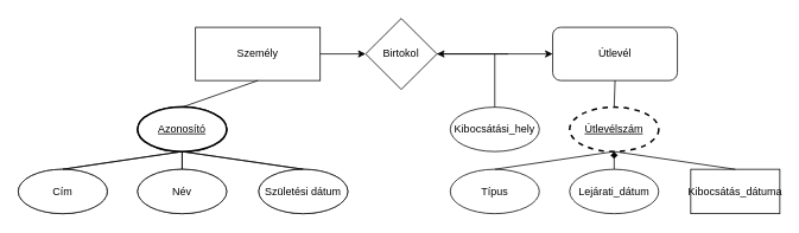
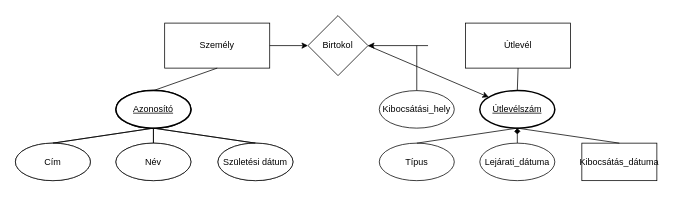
  <mxCell id="0" />
  <mxCell id="1" parent="0" />
  <mxCell id="2" value="Személy" style="html=1;dashed=0;whiteSpace=wrap;" vertex="1" parent="1"><mxGeometry x="219" y="30" width="140" height="60" as="geometry" /></mxCell>
  <mxCell id="3" value="Cím" style="ellipse;whiteSpace=wrap;html=1;" vertex="1" parent="1"><mxGeometry x="20" y="190" width="100" height="50" as="geometry" /></mxCell>
  <mxCell id="4" value="Születési dátum" style="ellipse;whiteSpace=wrap;html=1;" vertex="1" parent="1"><mxGeometry x="290" y="190" width="100" height="50" as="geometry" /></mxCell>
  <mxCell id="5" value="Név" style="ellipse;whiteSpace=wrap;html=1;" vertex="1" parent="1"><mxGeometry x="154" y="190" width="100" height="50" as="geometry" /></mxCell>
  <mxCell id="6" value="&lt;u&gt;Azonosító&lt;/u&gt;" style="ellipse;whiteSpace=wrap;html=1;strokeWidth=2;" vertex="1" parent="1"><mxGeometry x="154" y="120" width="100" height="50" as="geometry" /></mxCell>
  <mxCell id="7" value="" style="endArrow=none;html=1;rounded=0;entryX=0.5;entryY=1;entryDx=0;entryDy=0;" edge="1" parent="1" target="6"><mxGeometry width="50" height="50" relative="1" as="geometry"><mxPoint x="70" y="190" as="sourcePoint" /><mxPoint x="120" y="140" as="targetPoint" /></mxGeometry></mxCell>
  <mxCell id="8" value="" style="endArrow=none;html=1;rounded=0;entryX=0.5;entryY=1;entryDx=0;entryDy=0;exitX=0.5;exitY=0;exitDx=0;exitDy=0;" edge="1" parent="1" source="5" target="6"><mxGeometry width="50" height="50" relative="1" as="geometry"><mxPoint x="80" y="200" as="sourcePoint" /><mxPoint x="214" y="180" as="targetPoint" /></mxGeometry></mxCell>
  <mxCell id="9" value="" style="endArrow=none;html=1;rounded=0;entryX=0.5;entryY=1;entryDx=0;entryDy=0;exitX=0.5;exitY=0;exitDx=0;exitDy=0;" edge="1" parent="1" source="4" target="6"><mxGeometry width="50" height="50" relative="1" as="geometry"><mxPoint x="214" y="200" as="sourcePoint" /><mxPoint x="214" y="180" as="targetPoint" /></mxGeometry></mxCell>
  <mxCell id="10" value="" style="endArrow=none;html=1;rounded=0;exitX=0.5;exitY=0;exitDx=0;exitDy=0;entryX=0.5;entryY=1;entryDx=0;entryDy=0;" edge="1" parent="1" source="6" target="2"><mxGeometry width="50" height="50" relative="1" as="geometry"><mxPoint x="250" y="120" as="sourcePoint" /><mxPoint x="300" y="70" as="targetPoint" /></mxGeometry></mxCell>
- <mxCell id="11" value="Útlevél" style="html=1;dashed=0;whiteSpace=wrap;rounded=1;" vertex="1" parent="1"><mxGeometry x="620" y="30" width="140" height="60" as="geometry" /></mxCell>
+ <mxCell id="11" value="Útlevél" style="html=1;dashed=0;whiteSpace=wrap;" vertex="1" parent="1"><mxGeometry x="620" y="30" width="140" height="60" as="geometry" /></mxCell>
  <mxCell id="12" value="Cím" style="ellipse;whiteSpace=wrap;html=1;" vertex="1" parent="1"><mxGeometry x="20" y="190" width="100" height="50" as="geometry" /></mxCell>
  <mxCell id="13" value="Születési dátum" style="ellipse;whiteSpace=wrap;html=1;" vertex="1" parent="1"><mxGeometry x="290" y="190" width="100" height="50" as="geometry" /></mxCell>
  <mxCell id="14" value="Név" style="ellipse;whiteSpace=wrap;html=1;" vertex="1" parent="1"><mxGeometry x="154" y="190" width="100" height="50" as="geometry" /></mxCell>
  <mxCell id="15" value="&lt;u&gt;Azonosító&lt;/u&gt;" style="ellipse;whiteSpace=wrap;html=1;strokeWidth=2;" vertex="1" parent="1"><mxGeometry x="154" y="120" width="100" height="50" as="geometry" /></mxCell>
  <mxCell id="16" value="" style="endArrow=none;html=1;rounded=0;entryX=0.5;entryY=1;entryDx=0;entryDy=0;" edge="1" parent="1" target="15"><mxGeometry width="50" height="50" relative="1" as="geometry"><mxPoint x="70" y="190" as="sourcePoint" /><mxPoint x="120" y="140" as="targetPoint" /></mxGeometry></mxCell>
  <mxCell id="17" value="" style="endArrow=none;html=1;rounded=0;entryX=0.5;entryY=1;entryDx=0;entryDy=0;exitX=0.5;exitY=0;exitDx=0;exitDy=0;" edge="1" parent="1" source="14" target="15"><mxGeometry width="50" height="50" relative="1" as="geometry"><mxPoint x="80" y="200" as="sourcePoint" /><mxPoint x="214" y="180" as="targetPoint" /></mxGeometry></mxCell>
  <mxCell id="18" value="" style="endArrow=none;html=1;rounded=0;entryX=0.5;entryY=1;entryDx=0;entryDy=0;exitX=0.5;exitY=0;exitDx=0;exitDy=0;" edge="1" parent="1" source="13" target="15"><mxGeometry width="50" height="50" relative="1" as="geometry"><mxPoint x="214" y="200" as="sourcePoint" /><mxPoint x="214" y="180" as="targetPoint" /></mxGeometry></mxCell>
  <mxCell id="19" value="Típus" style="ellipse;whiteSpace=wrap;html=1;" vertex="1" parent="1"><mxGeometry x="505" y="190" width="100" height="50" as="geometry" /></mxCell>
  <mxCell id="20" value="Kibocsátás_dátuma" style="whiteSpace=wrap;html=1;rounded=0;" vertex="1" parent="1"><mxGeometry x="775" y="190" width="100" height="50" as="geometry" /></mxCell>
- <mxCell id="21" value="Lejárati_dátum" style="ellipse;whiteSpace=wrap;html=1;" vertex="1" parent="1"><mxGeometry x="639" y="190" width="100" height="50" as="geometry" /></mxCell>
- <mxCell id="22" value="&lt;u&gt;Útlevélszám&lt;/u&gt;" style="ellipse;whiteSpace=wrap;html=1;strokeWidth=2;dashed=1;" vertex="1" parent="1"><mxGeometry x="639" y="120" width="100" height="50" as="geometry" /></mxCell>
+ <mxCell id="21" value="Lejárati_dátuma" style="ellipse;whiteSpace=wrap;html=1;" vertex="1" parent="1"><mxGeometry x="639" y="190" width="100" height="50" as="geometry" /></mxCell>
+ <mxCell id="22" value="&lt;u&gt;Útlevélszám&lt;/u&gt;" style="ellipse;whiteSpace=wrap;html=1;strokeWidth=2;" vertex="1" parent="1"><mxGeometry x="639" y="120" width="100" height="50" as="geometry" /></mxCell>
  <mxCell id="23" value="" style="endArrow=none;html=1;rounded=0;entryX=0.5;entryY=1;entryDx=0;entryDy=0;" edge="1" parent="1" target="22"><mxGeometry width="50" height="50" relative="1" as="geometry"><mxPoint x="555" y="190" as="sourcePoint" /><mxPoint x="605" y="140" as="targetPoint" /></mxGeometry></mxCell>
  <mxCell id="24" value="" style="endArrow=diamond;html=1;rounded=0;entryX=0.5;entryY=1;entryDx=0;entryDy=0;exitX=0.5;exitY=0;exitDx=0;exitDy=0;" edge="1" parent="1" source="21" target="22"><mxGeometry width="50" height="50" relative="1" as="geometry"><mxPoint x="565" y="200" as="sourcePoint" /><mxPoint x="699" y="180" as="targetPoint" /></mxGeometry></mxCell>
  <mxCell id="25" value="" style="endArrow=none;html=1;rounded=0;entryX=0.5;entryY=1;entryDx=0;entryDy=0;exitX=0.5;exitY=0;exitDx=0;exitDy=0;" edge="1" parent="1" source="20" target="22"><mxGeometry width="50" height="50" relative="1" as="geometry"><mxPoint x="699" y="200" as="sourcePoint" /><mxPoint x="699" y="180" as="targetPoint" /></mxGeometry></mxCell>
  <mxCell id="26" value="" style="endArrow=none;html=1;rounded=0;exitX=0.5;exitY=0;exitDx=0;exitDy=0;entryX=0.5;entryY=1;entryDx=0;entryDy=0;" edge="1" parent="1" source="22" target="11"><mxGeometry width="50" height="50" relative="1" as="geometry"><mxPoint x="410" y="120" as="sourcePoint" /><mxPoint x="460" y="70" as="targetPoint" /></mxGeometry></mxCell>
  <mxCell id="27" value="Birtokol" style="rhombus;whiteSpace=wrap;html=1;" vertex="1" parent="1"><mxGeometry x="410" y="20" width="80" height="80" as="geometry" /></mxCell>
  <mxCell id="28" value="" style="endArrow=classic;html=1;rounded=0;exitX=1;exitY=0.5;exitDx=0;exitDy=0;entryX=0;entryY=0.5;entryDx=0;entryDy=0;" edge="1" parent="1" source="2" target="27"><mxGeometry width="50" height="50" relative="1" as="geometry"><mxPoint x="410" y="120" as="sourcePoint" /><mxPoint x="460" y="70" as="targetPoint" /></mxGeometry></mxCell>
- <mxCell id="29" value="" style="endArrow=classic;html=1;rounded=0;exitX=1;exitY=0.5;exitDx=0;exitDy=0;entryX=0;entryY=0.5;entryDx=0;entryDy=0;" edge="1" parent="1" source="27" target="11"><mxGeometry width="50" height="50" relative="1" as="geometry"><mxPoint x="284" y="70" as="sourcePoint" /><mxPoint x="420" y="70" as="targetPoint" /></mxGeometry></mxCell>
+ <mxCell id="29" value="" style="endArrow=classic;html=1;rounded=0;exitX=1;exitY=0.5;exitDx=0;exitDy=0;" edge="1" parent="1" source="27" target="22"><mxGeometry width="50" height="50" relative="1" as="geometry"><mxPoint x="284" y="70" as="sourcePoint" /><mxPoint x="420" y="70" as="targetPoint" /></mxGeometry></mxCell>
  <mxCell id="30" value="" style="endArrow=classic;html=1;rounded=0;entryX=1;entryY=0.5;entryDx=0;entryDy=0;" edge="1" parent="1" target="27"><mxGeometry width="50" height="50" relative="1" as="geometry"><mxPoint x="570" y="60" as="sourcePoint" /><mxPoint x="605" y="119" as="targetPoint" /></mxGeometry></mxCell>
  <mxCell id="31" value="Kibocsátási_hely" style="ellipse;whiteSpace=wrap;html=1;" vertex="1" parent="1"><mxGeometry x="505" y="120" width="100" height="50" as="geometry" /></mxCell>
  <mxCell id="32" value="" style="endArrow=none;html=1;rounded=0;exitX=0.5;exitY=0;exitDx=0;exitDy=0;" edge="1" parent="1" source="31"><mxGeometry width="50" height="50" relative="1" as="geometry"><mxPoint x="410" y="120" as="sourcePoint" /><mxPoint x="555" y="60" as="targetPoint" /></mxGeometry></mxCell>
